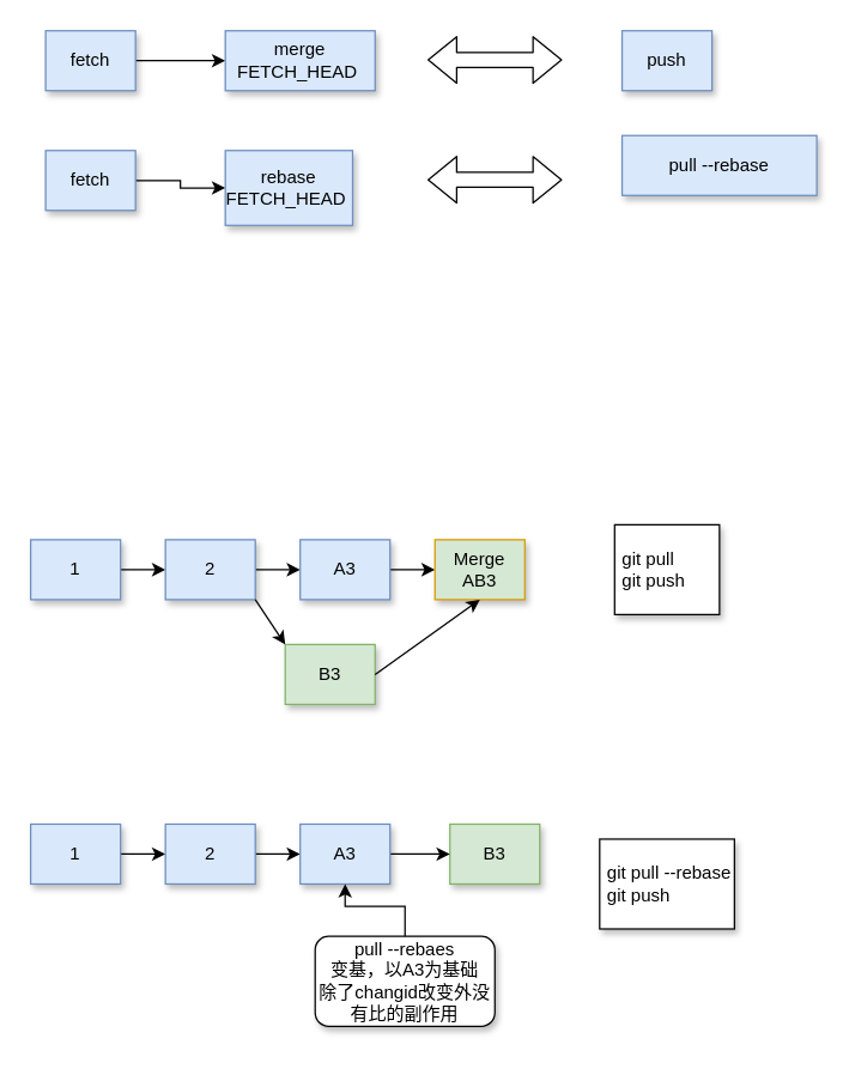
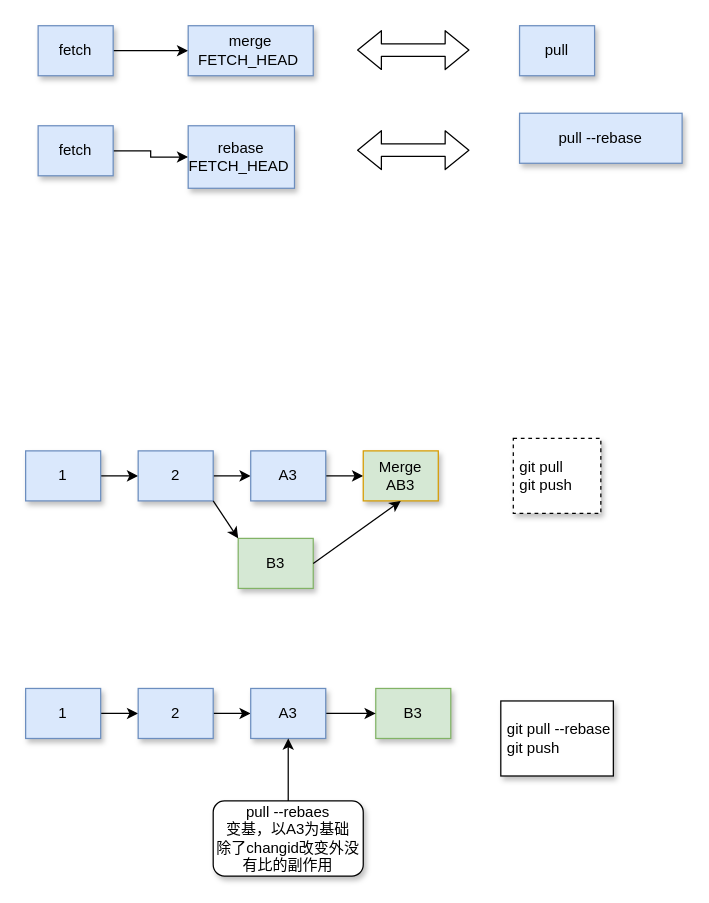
  <mxCell id="0" />
  <mxCell id="1" parent="0" />
  <mxCell id="2" value="" style="edgeStyle=orthogonalEdgeStyle;rounded=0;orthogonalLoop=1;jettySize=auto;html=1;" edge="1" parent="1" source="3" target="5"><mxGeometry relative="1" as="geometry" /></mxCell>
  <mxCell id="3" value="1" style="rounded=0;whiteSpace=wrap;html=1;shadow=1;fillColor=#dae8fc;strokeColor=#6c8ebf;" vertex="1" parent="1"><mxGeometry x="20" y="360" width="60" height="40" as="geometry" /></mxCell>
  <mxCell id="4" value="" style="edgeStyle=orthogonalEdgeStyle;rounded=0;orthogonalLoop=1;jettySize=auto;html=1;" edge="1" parent="1" source="5" target="9"><mxGeometry relative="1" as="geometry" /></mxCell>
  <mxCell id="5" value="2" style="rounded=0;whiteSpace=wrap;html=1;shadow=1;fillColor=#dae8fc;strokeColor=#6c8ebf;" vertex="1" parent="1"><mxGeometry x="110" y="360" width="60" height="40" as="geometry" /></mxCell>
  <mxCell id="6" value="B3" style="rounded=0;whiteSpace=wrap;html=1;fillColor=#d5e8d4;strokeColor=#82b366;shadow=1;" vertex="1" parent="1"><mxGeometry x="190" y="430" width="60" height="40" as="geometry" /></mxCell>
  <mxCell id="7" value="" style="endArrow=classic;html=1;exitX=1;exitY=1;exitDx=0;exitDy=0;entryX=0;entryY=0;entryDx=0;entryDy=0;" edge="1" parent="1" source="5" target="6"><mxGeometry width="50" height="50" relative="1" as="geometry"><mxPoint x="250" y="510" as="sourcePoint" /><mxPoint x="300" y="460" as="targetPoint" /></mxGeometry></mxCell>
  <mxCell id="8" value="" style="edgeStyle=orthogonalEdgeStyle;rounded=0;orthogonalLoop=1;jettySize=auto;html=1;" edge="1" parent="1" source="9" target="10"><mxGeometry relative="1" as="geometry" /></mxCell>
  <mxCell id="9" value="A3" style="rounded=0;whiteSpace=wrap;html=1;shadow=1;fillColor=#dae8fc;strokeColor=#6c8ebf;" vertex="1" parent="1"><mxGeometry x="200" y="360" width="60" height="40" as="geometry" /></mxCell>
  <mxCell id="10" value="Merge&lt;br&gt;AB3" style="rounded=0;whiteSpace=wrap;html=1;shadow=1;fillColor=#d5e8d4;strokeColor=#d79b00;" vertex="1" parent="1"><mxGeometry x="290" y="360" width="60" height="40" as="geometry" /></mxCell>
  <mxCell id="11" value="" style="endArrow=classic;html=1;entryX=0.5;entryY=1;entryDx=0;entryDy=0;exitX=1;exitY=0.5;exitDx=0;exitDy=0;" edge="1" parent="1" source="6" target="10"><mxGeometry width="50" height="50" relative="1" as="geometry"><mxPoint x="250" y="510" as="sourcePoint" /><mxPoint x="300" y="460" as="targetPoint" /></mxGeometry></mxCell>
  <mxCell id="12" value="" style="edgeStyle=orthogonalEdgeStyle;rounded=0;orthogonalLoop=1;jettySize=auto;html=1;" edge="1" parent="1" source="13" target="15"><mxGeometry relative="1" as="geometry" /></mxCell>
  <mxCell id="13" value="1" style="rounded=0;whiteSpace=wrap;html=1;shadow=1;fillColor=#dae8fc;strokeColor=#6c8ebf;" vertex="1" parent="1"><mxGeometry x="20" y="550" width="60" height="40" as="geometry" /></mxCell>
  <mxCell id="14" value="" style="edgeStyle=orthogonalEdgeStyle;rounded=0;orthogonalLoop=1;jettySize=auto;html=1;" edge="1" parent="1" source="15" target="18"><mxGeometry relative="1" as="geometry" /></mxCell>
  <mxCell id="15" value="2" style="rounded=0;whiteSpace=wrap;html=1;shadow=1;fillColor=#dae8fc;strokeColor=#6c8ebf;" vertex="1" parent="1"><mxGeometry x="110" y="550" width="60" height="40" as="geometry" /></mxCell>
  <mxCell id="16" value="B3" style="rounded=0;whiteSpace=wrap;html=1;fillColor=#d5e8d4;strokeColor=#82b366;shadow=1;" vertex="1" parent="1"><mxGeometry x="300" y="550" width="60" height="40" as="geometry" /></mxCell>
  <mxCell id="17" value="" style="edgeStyle=orthogonalEdgeStyle;rounded=0;orthogonalLoop=1;jettySize=auto;html=1;" edge="1" parent="1" source="18" target="16"><mxGeometry relative="1" as="geometry" /></mxCell>
  <mxCell id="18" value="A3" style="rounded=0;whiteSpace=wrap;html=1;shadow=1;fillColor=#dae8fc;strokeColor=#6c8ebf;" vertex="1" parent="1"><mxGeometry x="200" y="550" width="60" height="40" as="geometry" /></mxCell>
  <mxCell id="19" value="" style="edgeStyle=orthogonalEdgeStyle;rounded=0;orthogonalLoop=1;jettySize=auto;html=1;" edge="1" parent="1" source="20" target="18"><mxGeometry relative="1" as="geometry" /></mxCell>
- <mxCell id="20" value="pull --rebaes&lt;br&gt;变基，以A3为基础&lt;br&gt;除了changid改变外没有比的副作用" style="rounded=1;whiteSpace=wrap;html=1;shadow=1;" vertex="1" parent="1"><mxGeometry x="210" y="625" width="120" height="60" as="geometry" /></mxCell>
+ <mxCell id="20" value="pull --rebaes&lt;br&gt;变基，以A3为基础&lt;br&gt;除了changid改变外没有比的副作用" style="rounded=1;whiteSpace=wrap;html=1;shadow=1;" vertex="1" parent="1"><mxGeometry x="170" y="640" width="120" height="60" as="geometry" /></mxCell>
  <mxCell id="21" value="" style="edgeStyle=orthogonalEdgeStyle;rounded=0;orthogonalLoop=1;jettySize=auto;html=1;" edge="1" parent="1" source="22" target="23"><mxGeometry relative="1" as="geometry" /></mxCell>
  <mxCell id="22" value="fetch" style="rounded=0;whiteSpace=wrap;html=1;shadow=1;fillColor=#dae8fc;strokeColor=#6c8ebf;" vertex="1" parent="1"><mxGeometry x="30" y="20" width="60" height="40" as="geometry" /></mxCell>
  <mxCell id="23" value="merge&lt;br&gt;FETCH_HEAD&amp;nbsp;" style="rounded=0;whiteSpace=wrap;html=1;shadow=1;fillColor=#dae8fc;strokeColor=#6c8ebf;" vertex="1" parent="1"><mxGeometry x="150" y="20" width="100" height="40" as="geometry" /></mxCell>
- <mxCell id="24" value="push" style="rounded=0;whiteSpace=wrap;html=1;shadow=1;fillColor=#dae8fc;strokeColor=#6c8ebf;" vertex="1" parent="1"><mxGeometry x="415" y="20" width="60" height="40" as="geometry" /></mxCell>
- <mxCell id="25" value="&amp;nbsp;git pull&lt;br&gt;&amp;nbsp;git push" style="rounded=0;whiteSpace=wrap;html=1;shadow=1;align=left;" vertex="1" parent="1"><mxGeometry x="410" y="350" width="70" height="60" as="geometry" /></mxCell>
+ <mxCell id="24" value="pull" style="rounded=0;whiteSpace=wrap;html=1;shadow=1;fillColor=#dae8fc;strokeColor=#6c8ebf;" vertex="1" parent="1"><mxGeometry x="415" y="20" width="60" height="40" as="geometry" /></mxCell>
+ <mxCell id="25" value="&amp;nbsp;git pull&lt;br&gt;&amp;nbsp;git push" style="rounded=0;whiteSpace=wrap;html=1;shadow=1;align=left;dashed=1;" vertex="1" parent="1"><mxGeometry x="410" y="350" width="70" height="60" as="geometry" /></mxCell>
  <mxCell id="26" value="&amp;nbsp;git pull --rebase&lt;br&gt;&amp;nbsp;git push" style="rounded=0;whiteSpace=wrap;html=1;shadow=1;align=left;" vertex="1" parent="1"><mxGeometry x="400" y="560" width="90" height="60" as="geometry" /></mxCell>
  <mxCell id="27" value="" style="shape=flexArrow;endArrow=classic;startArrow=classic;html=1;" edge="1" parent="1"><mxGeometry width="100" height="100" relative="1" as="geometry"><mxPoint x="285" y="39.5" as="sourcePoint" /><mxPoint x="375" y="39.5" as="targetPoint" /></mxGeometry></mxCell>
  <mxCell id="28" value="" style="edgeStyle=orthogonalEdgeStyle;rounded=0;orthogonalLoop=1;jettySize=auto;html=1;" edge="1" parent="1" source="29" target="30"><mxGeometry relative="1" as="geometry" /></mxCell>
  <mxCell id="29" value="fetch" style="rounded=0;whiteSpace=wrap;html=1;shadow=1;fillColor=#dae8fc;strokeColor=#6c8ebf;" vertex="1" parent="1"><mxGeometry x="30" y="100" width="60" height="40" as="geometry" /></mxCell>
  <mxCell id="30" value="rebase&lt;br&gt;FETCH_HEAD&amp;nbsp;" style="rounded=0;whiteSpace=wrap;html=1;shadow=1;fillColor=#dae8fc;strokeColor=#6c8ebf;" vertex="1" parent="1"><mxGeometry x="150" y="100" width="85" height="50" as="geometry" /></mxCell>
  <mxCell id="31" value="" style="shape=flexArrow;endArrow=classic;startArrow=classic;html=1;" edge="1" parent="1"><mxGeometry width="100" height="100" relative="1" as="geometry"><mxPoint x="285" y="119.5" as="sourcePoint" /><mxPoint x="375" y="119.5" as="targetPoint" /></mxGeometry></mxCell>
  <mxCell id="32" value="pull --rebase" style="rounded=0;whiteSpace=wrap;html=1;shadow=1;fillColor=#dae8fc;strokeColor=#6c8ebf;" vertex="1" parent="1"><mxGeometry x="415" y="90" width="130" height="40" as="geometry" /></mxCell>
